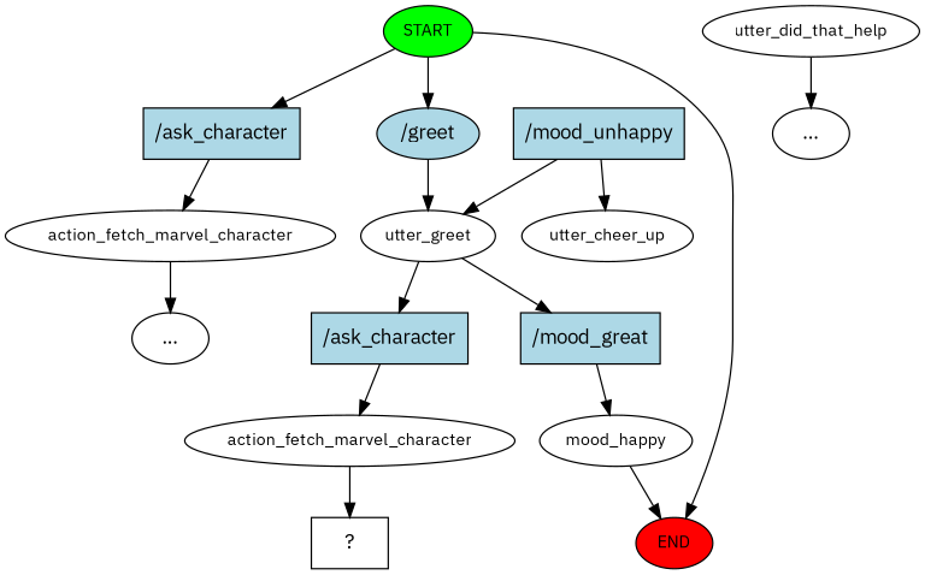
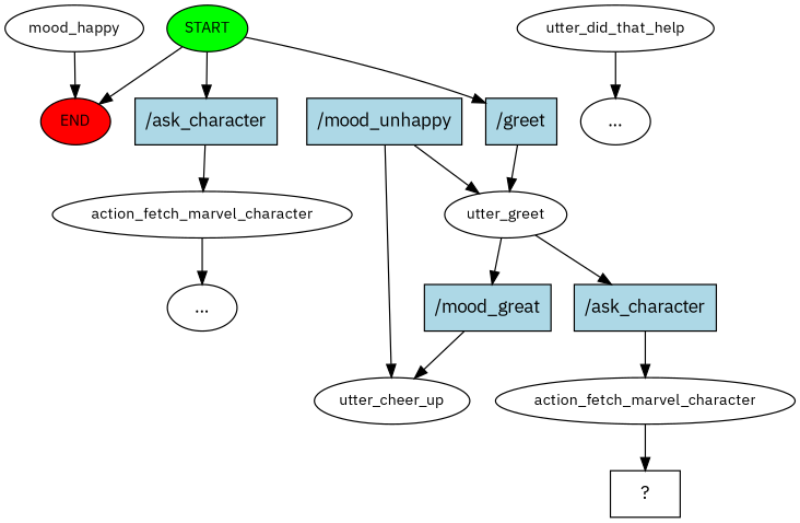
  digraph {
    fontname="IBM Plex Sans"
    node [fontname="IBM Plex Sans"]
    edge [fontname="IBM Plex Sans"]
    n1 [fillcolor=green fontsize=12 label=START style=filled]
    n2 [fillcolor=red fontsize=12 label=END style=filled]
-   n3 [fillcolor=lightblue label="/greet" shape=ellipse style=filled]
+   n3 [fillcolor=lightblue label="/greet" shape=rect style=filled]
    n4 [fillcolor=lightblue label="/ask_character" shape=rect style=filled]
    n5 [fontsize=12 label=utter_greet]
    n6 [fontsize=12 label=action_fetch_marvel_character]
    n7 [fillcolor=lightblue label="/mood_great" shape=rect style=filled]
    n8 [fillcolor=lightblue label="/ask_character" shape=rect style=filled]
    n9 [fontsize=12 label=mood_happy]
    n10 [fillcolor=lightblue label="/mood_unhappy" shape=rect style=filled]
    n11 [fontsize=12 label=utter_cheer_up]
    n12 [fontsize=12 label=action_fetch_marvel_character]
    n13 [fontsize=12 label=utter_did_that_help]
    n14 [label="..."]
    n15 [label="..."]
    n16 [label="  ?  " shape=rect]
    n1 -> n2
    n1 -> n3
    n1 -> n4
    n3 -> n5
    n4 -> n6
    n5 -> n7
    n5 -> n8
    n6 -> n15
-   n7 -> n9
+   n7 -> n11
    n8 -> n12
    n9 -> n2
    n10 -> n5
    n10 -> n11
    n12 -> n16
    n13 -> n14
  }
